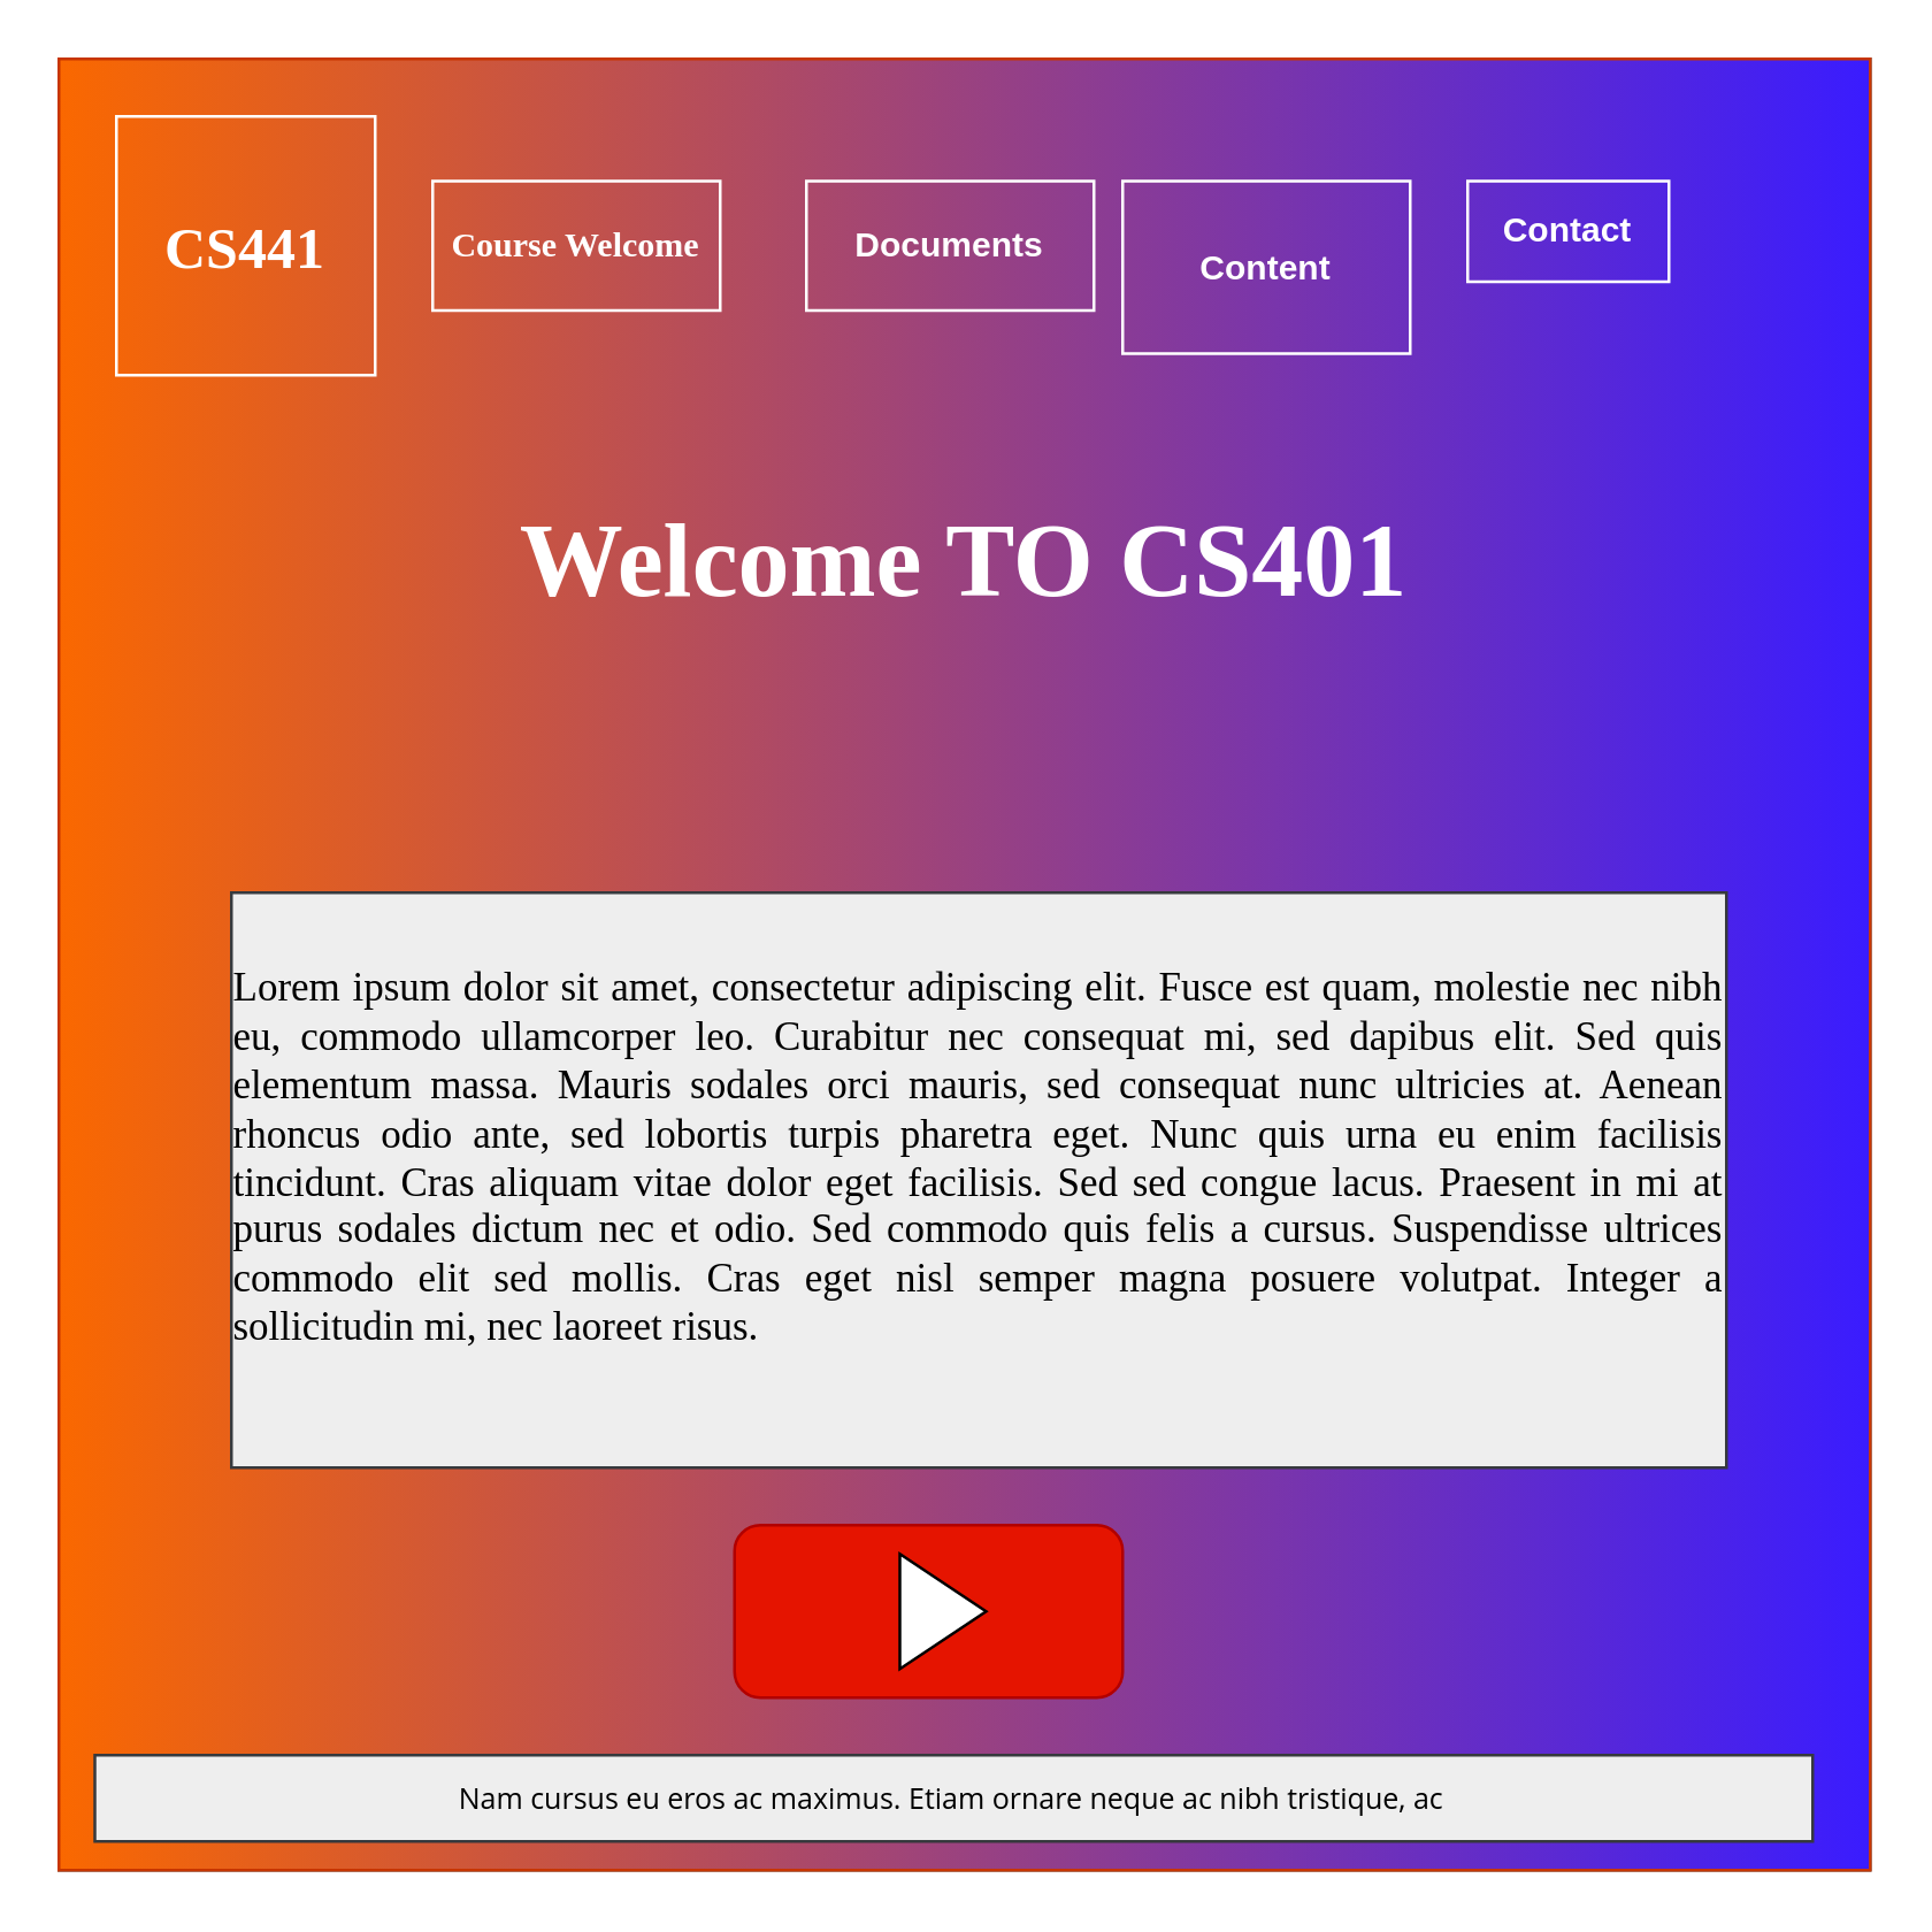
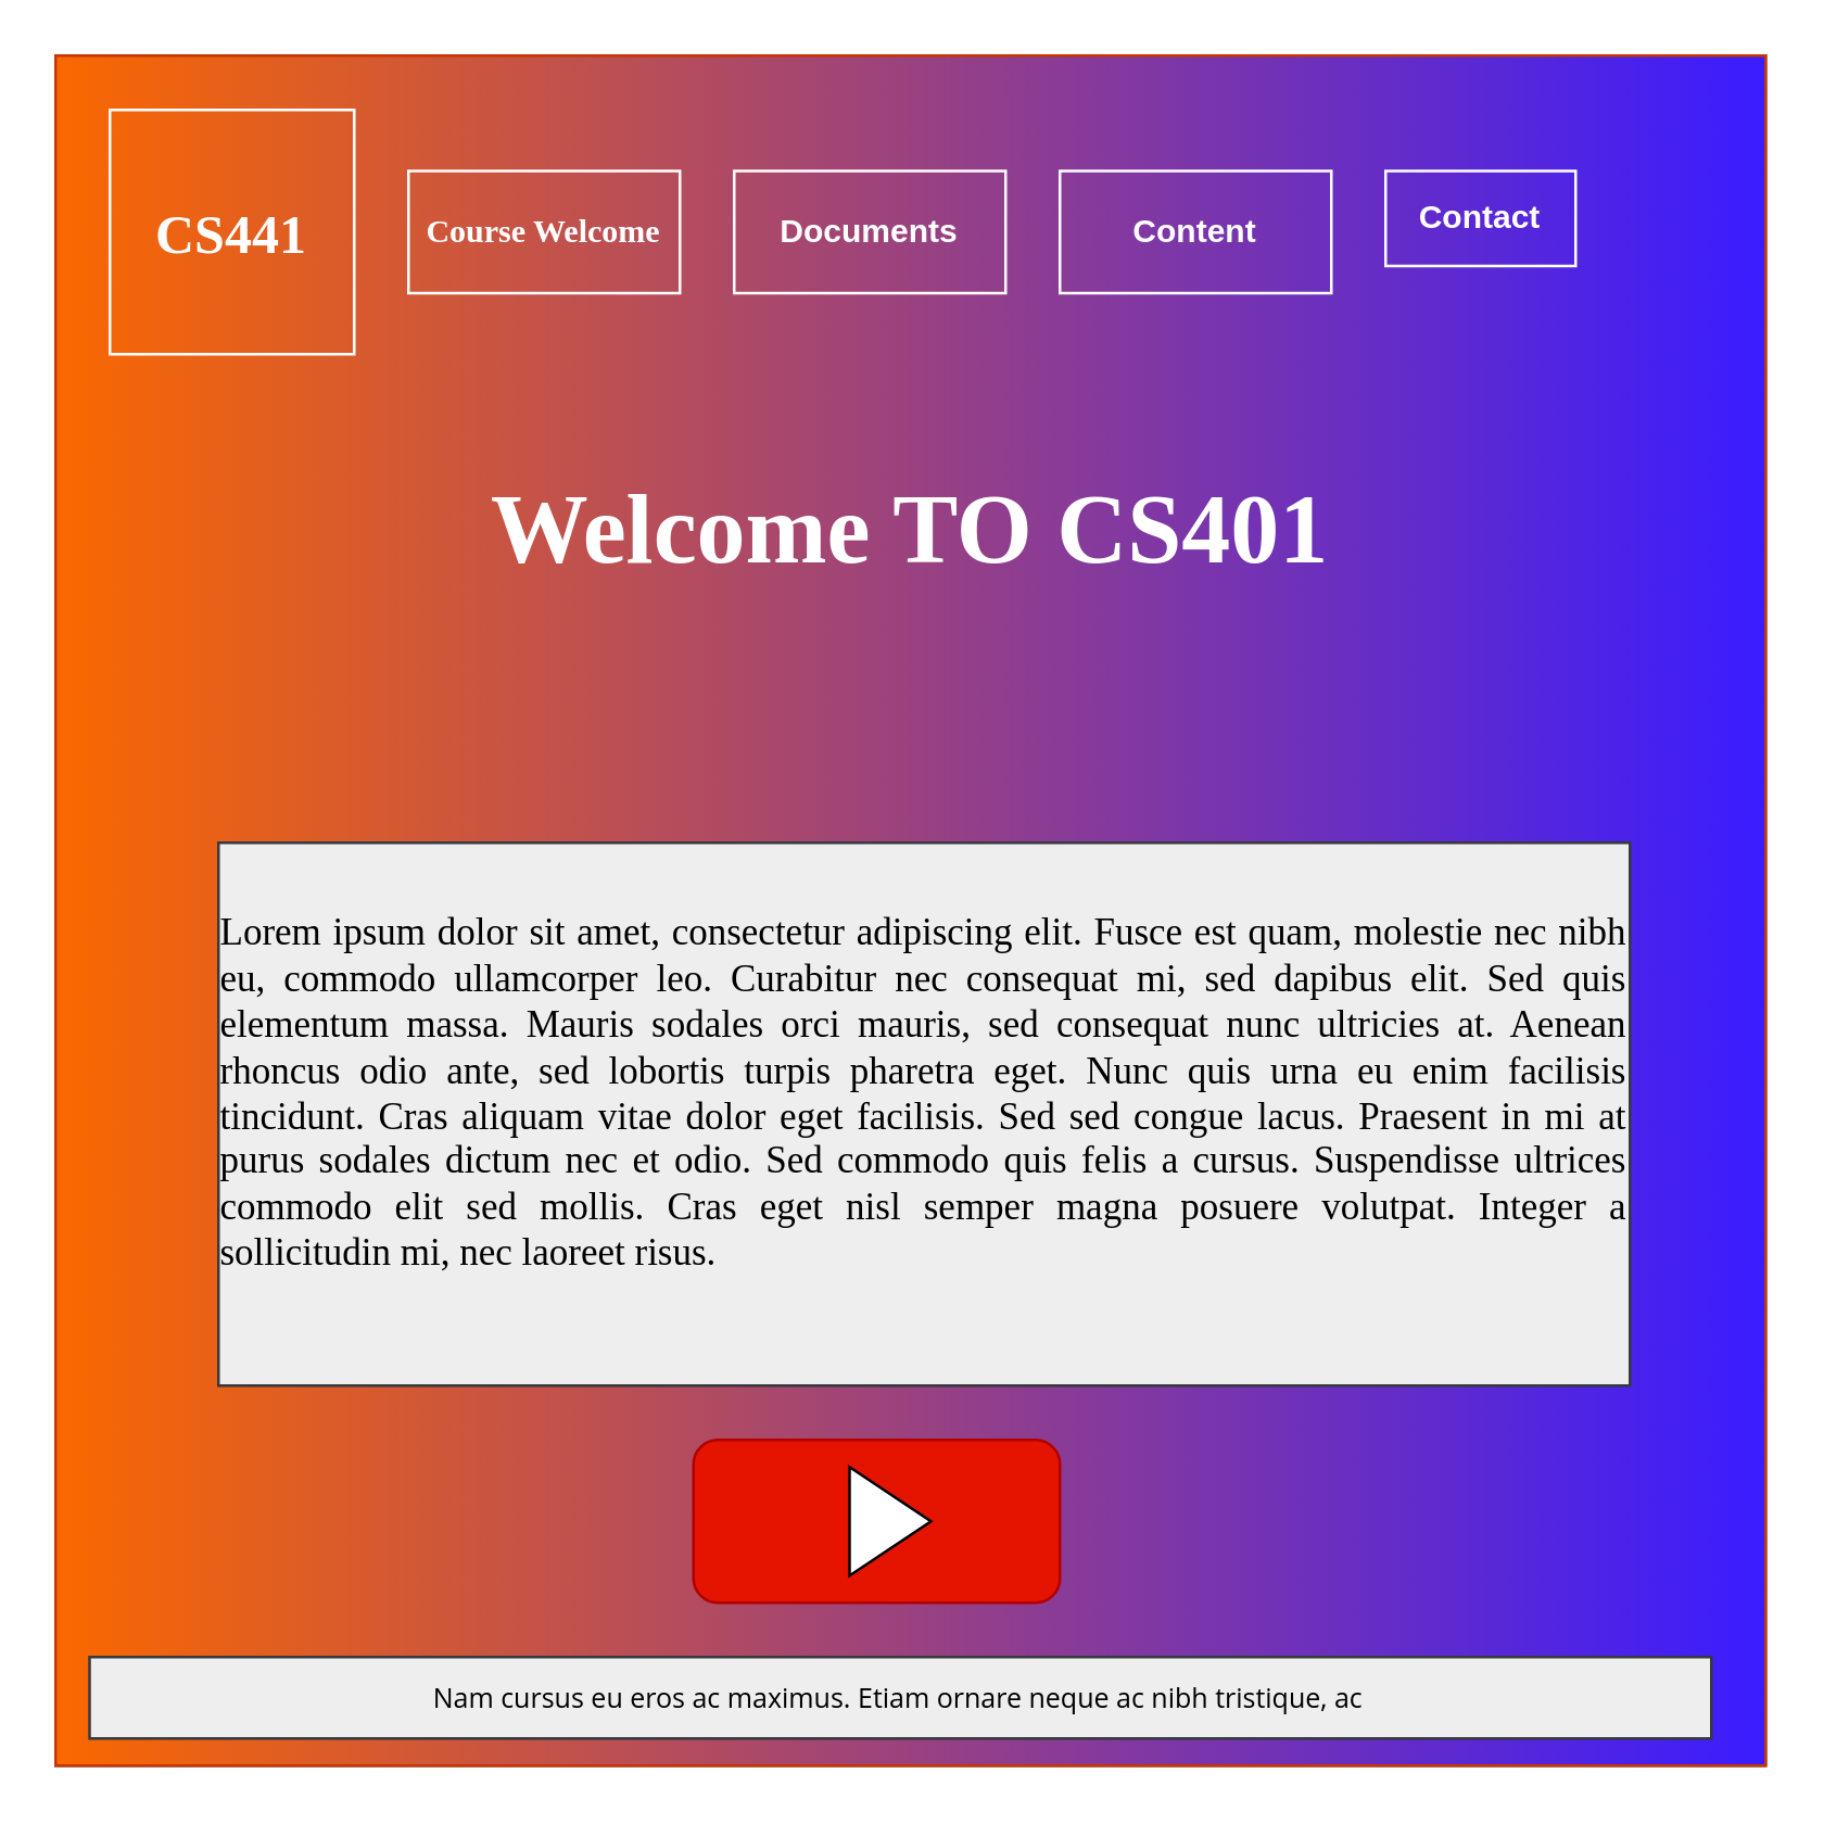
  <mxCell id="0" />
  <mxCell id="1" parent="0" />
  <mxCell id="2" value="" style="whiteSpace=wrap;html=1;aspect=fixed;fillColor=#eeeeee;strokeColor=#36393d;" parent="1" vertex="1"><mxGeometry x="20" width="630" height="630" as="geometry" y="20" /></mxCell>
  <mxCell id="3" value="&lt;font face=&quot;Verdana&quot;&gt;Welcome To CS401&lt;/font&gt;" style="rounded=0;whiteSpace=wrap;html=1;fillColor=#fa6800;fontColor=#FFFFFF;strokeColor=#C73500;gradientColor=#3A1CFF;gradientDirection=east;fontFamily=Helvetica;fontStyle=1;fontSize=24;" parent="1" vertex="1"><mxGeometry x="20" width="630" height="630" as="geometry" y="20" /></mxCell>
  <mxCell id="4" value="" style="rounded=1;whiteSpace=wrap;html=1;fillColor=#e51400;fontColor=#ffffff;strokeColor=#B20000;" parent="1" vertex="1"><mxGeometry x="255" y="530" width="135" height="60" as="geometry" /></mxCell>
  <mxCell id="5" value="&lt;font color=&quot;#ffffff&quot; face=&quot;Verdana&quot;&gt;CS441&lt;/font&gt;" style="whiteSpace=wrap;html=1;aspect=fixed;fontSize=20;fontStyle=1;labelBackgroundColor=none;fillColor=none;strokeColor=#FFFFFF;shadow=0;rounded=0;" parent="1" vertex="1"><mxGeometry x="40" y="40" width="90" height="90" as="geometry" /></mxCell>
  <mxCell id="6" value="&lt;b&gt;&lt;font color=&quot;#ffffff&quot;&gt;Course Welcome&lt;/font&gt;&lt;/b&gt;" style="rounded=0;whiteSpace=wrap;html=1;fontFamily=Verdana;fillColor=none;strokeColor=#FFFFFF;" parent="1" vertex="1"><mxGeometry x="150" y="62.5" width="100" height="45" as="geometry" /></mxCell>
- <mxCell id="7" value="&lt;b&gt;&lt;font color=&quot;#ffffff&quot;&gt;Documents&lt;/font&gt;&lt;/b&gt;" style="rounded=0;whiteSpace=wrap;html=1;strokeColor=#FFFFFF;fillColor=none;" parent="1" vertex="1"><mxGeometry x="280" y="62.5" width="100" height="45" as="geometry" /></mxCell>
- <mxCell id="8" value="&lt;b&gt;&lt;font color=&quot;#ffffff&quot;&gt;Content&lt;/font&gt;&lt;/b&gt;" style="rounded=0;whiteSpace=wrap;html=1;strokeColor=#FFFFFF;fillColor=none;" parent="1" vertex="1"><mxGeometry x="390" y="62.5" width="100" height="60" as="geometry" /></mxCell>
+ <mxCell id="7" value="&lt;b&gt;&lt;font color=&quot;#ffffff&quot;&gt;Documents&lt;/font&gt;&lt;/b&gt;" style="rounded=0;whiteSpace=wrap;html=1;strokeColor=#FFFFFF;fillColor=none;" parent="1" vertex="1"><mxGeometry x="270" y="62.5" width="100" height="45" as="geometry" /></mxCell>
+ <mxCell id="8" value="&lt;b&gt;&lt;font color=&quot;#ffffff&quot;&gt;Content&lt;/font&gt;&lt;/b&gt;" style="rounded=0;whiteSpace=wrap;html=1;strokeColor=#FFFFFF;fillColor=none;" parent="1" vertex="1"><mxGeometry x="390" y="62.5" width="100" height="45" as="geometry" /></mxCell>
  <mxCell id="9" value="&lt;b&gt;&lt;font color=&quot;#ffffff&quot;&gt;Contact&lt;/font&gt;&lt;/b&gt;" style="rounded=0;whiteSpace=wrap;html=1;strokeColor=#FFFFFF;fillColor=none;" parent="1" vertex="1"><mxGeometry x="510" y="62.5" width="70" height="35" as="geometry" /></mxCell>
  <mxCell id="10" value="&lt;p style=&quot;font-style: normal; font-variant-caps: normal; font-weight: 400; letter-spacing: normal; text-indent: 0px; text-transform: none; word-spacing: 0px; -webkit-text-stroke-width: 0px; text-decoration: none; margin: 0px 0px 15px; padding: 0px; caret-color: rgb(0, 0, 0); color: rgb(0, 0, 0); font-size: 14px;&quot;&gt;&lt;/p&gt;&lt;div style=&quot;text-align: justify;&quot;&gt;&lt;span style=&quot;font-family: Verdana;&quot;&gt;&lt;font style=&quot;font-size: 14px;&quot;&gt;Lorem ipsum dolor sit amet, consectetur adipiscing elit. Fusce est quam, molestie nec nibh eu, commodo ullamcorper leo. Curabitur nec consequat mi, sed dapibus elit. Sed quis elementum massa. Mauris sodales orci mauris, sed consequat nunc ultricies at. Aenean rhoncus odio ante, sed lobortis turpis pharetra eget. Nunc quis urna eu enim facilisis tincidunt. Cras aliquam vitae dolor eget facilisis. Sed sed congue lacus. Praesent in mi at purus sodales dictum nec et odio. Sed commodo quis felis a cursus. Suspendisse ultrices commodo elit sed mollis. Cras eget nisl semper magna posuere volutpat. Integer a sollicitudin mi, nec laoreet risus.&lt;/font&gt;&lt;/span&gt;&lt;/div&gt;&lt;p&gt;&lt;/p&gt;&lt;font style=&quot;font-size: 14px;&quot; face=&quot;Verdana&quot;&gt;&lt;div style=&quot;&quot;&gt;&lt;div style=&quot;&quot;&gt;&lt;div style=&quot;&quot;&gt;&lt;div style=&quot;&quot;&gt;&lt;div style=&quot;&quot;&gt;&lt;div style=&quot;&quot;&gt;&lt;div style=&quot;text-align: left;&quot;&gt;&lt;div style=&quot;text-align: justify;&quot;&gt;&lt;br&gt;&lt;/div&gt;&lt;/div&gt;&lt;/div&gt;&lt;/div&gt;&lt;/div&gt;&lt;/div&gt;&lt;/div&gt;&lt;/div&gt;&lt;/font&gt;" style="rounded=0;whiteSpace=wrap;html=1;fillColor=#eeeeee;strokeColor=#36393d;" parent="1" vertex="1"><mxGeometry x="80" y="310" width="520" height="200" as="geometry" /></mxCell>
  <mxCell id="11" value="&lt;span style=&quot;font-style: normal; font-variant-caps: normal; font-weight: 400; letter-spacing: normal; text-indent: 0px; text-transform: none; word-spacing: 0px; -webkit-text-stroke-width: 0px; text-decoration: none; caret-color: rgb(0, 0, 0); color: rgb(0, 0, 0); font-family: &amp;quot;Open Sans&amp;quot;, Arial, sans-serif; text-align: justify; float: none; font-size: 10px; display: inline !important; background-color: rgb(238, 238, 238);&quot;&gt;Nam cursus eu eros ac maximus. Etiam ornare neque ac nibh tristique, ac&lt;span class=&quot;Apple-converted-space&quot;&gt;&amp;nbsp;&lt;/span&gt;&lt;/span&gt;" style="rounded=0;whiteSpace=wrap;html=1;fontFamily=Verdana;fillColor=#eeeeee;strokeColor=#36393d;" parent="1" vertex="1"><mxGeometry x="32.5" y="610" width="597.5" height="30" as="geometry" /></mxCell>
  <mxCell id="12" value="" style="triangle;whiteSpace=wrap;html=1;labelBackgroundColor=none;fontFamily=Verdana;fontSize=10;gradientDirection=east;" parent="1" vertex="1"><mxGeometry x="312.5" y="540" width="30" height="40" as="geometry" /></mxCell>
  <mxCell id="13" value="&lt;b&gt;&lt;font style=&quot;font-size: 36px;&quot;&gt;Welcome TO CS401&lt;/font&gt;&lt;/b&gt;" style="rounded=0;whiteSpace=wrap;html=1;shadow=0;labelBackgroundColor=none;strokeColor=none;fontFamily=Verdana;fontSize=10;fontColor=#FFFFFF;fillColor=none;gradientColor=#3A1CFF;gradientDirection=east;" parent="1" vertex="1"><mxGeometry x="75" y="160" width="520" height="70" as="geometry" /></mxCell>
